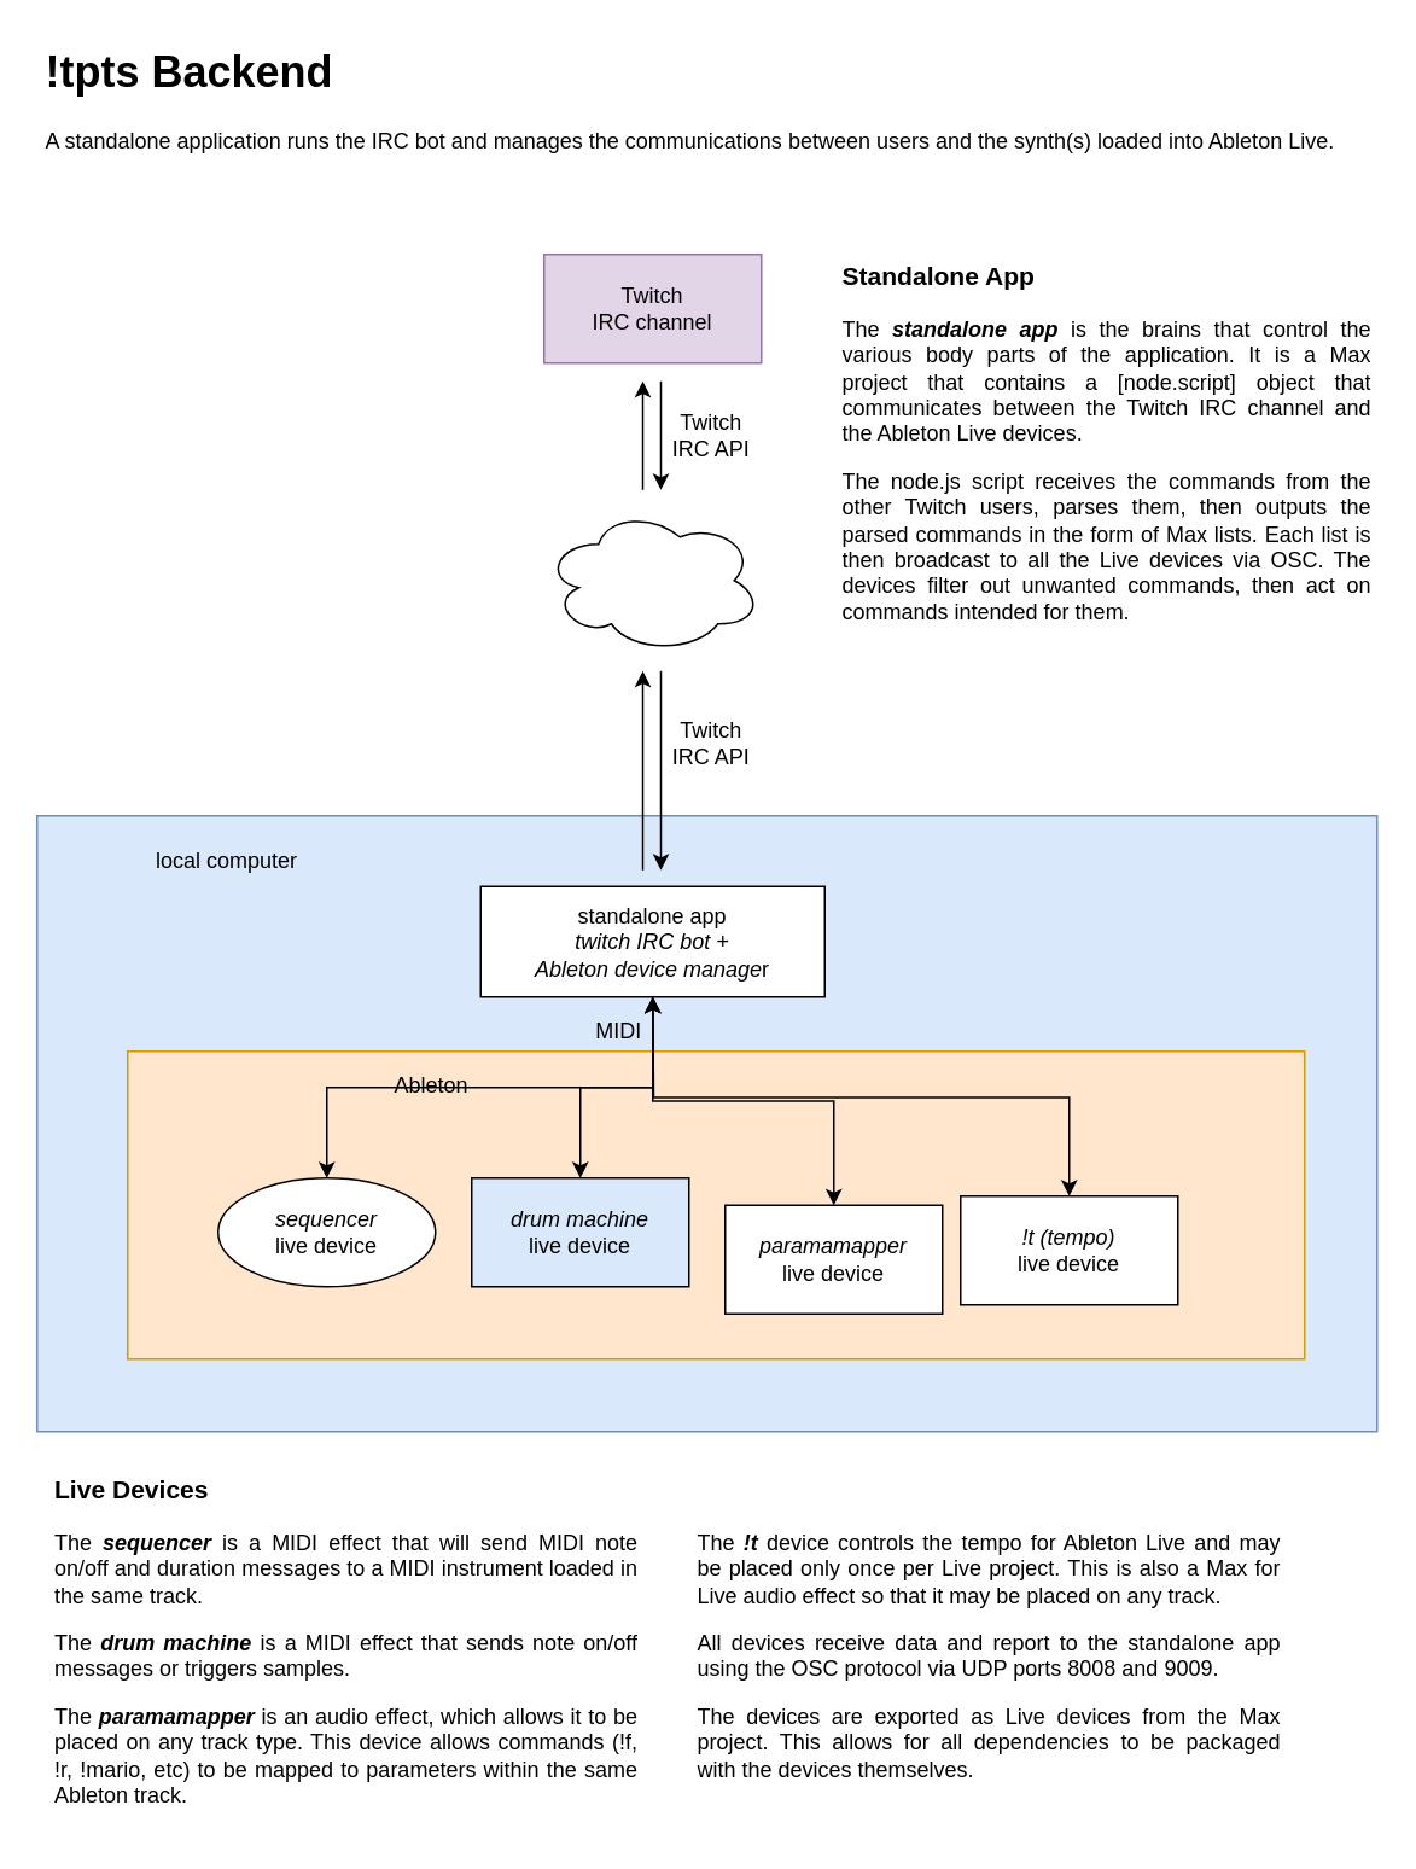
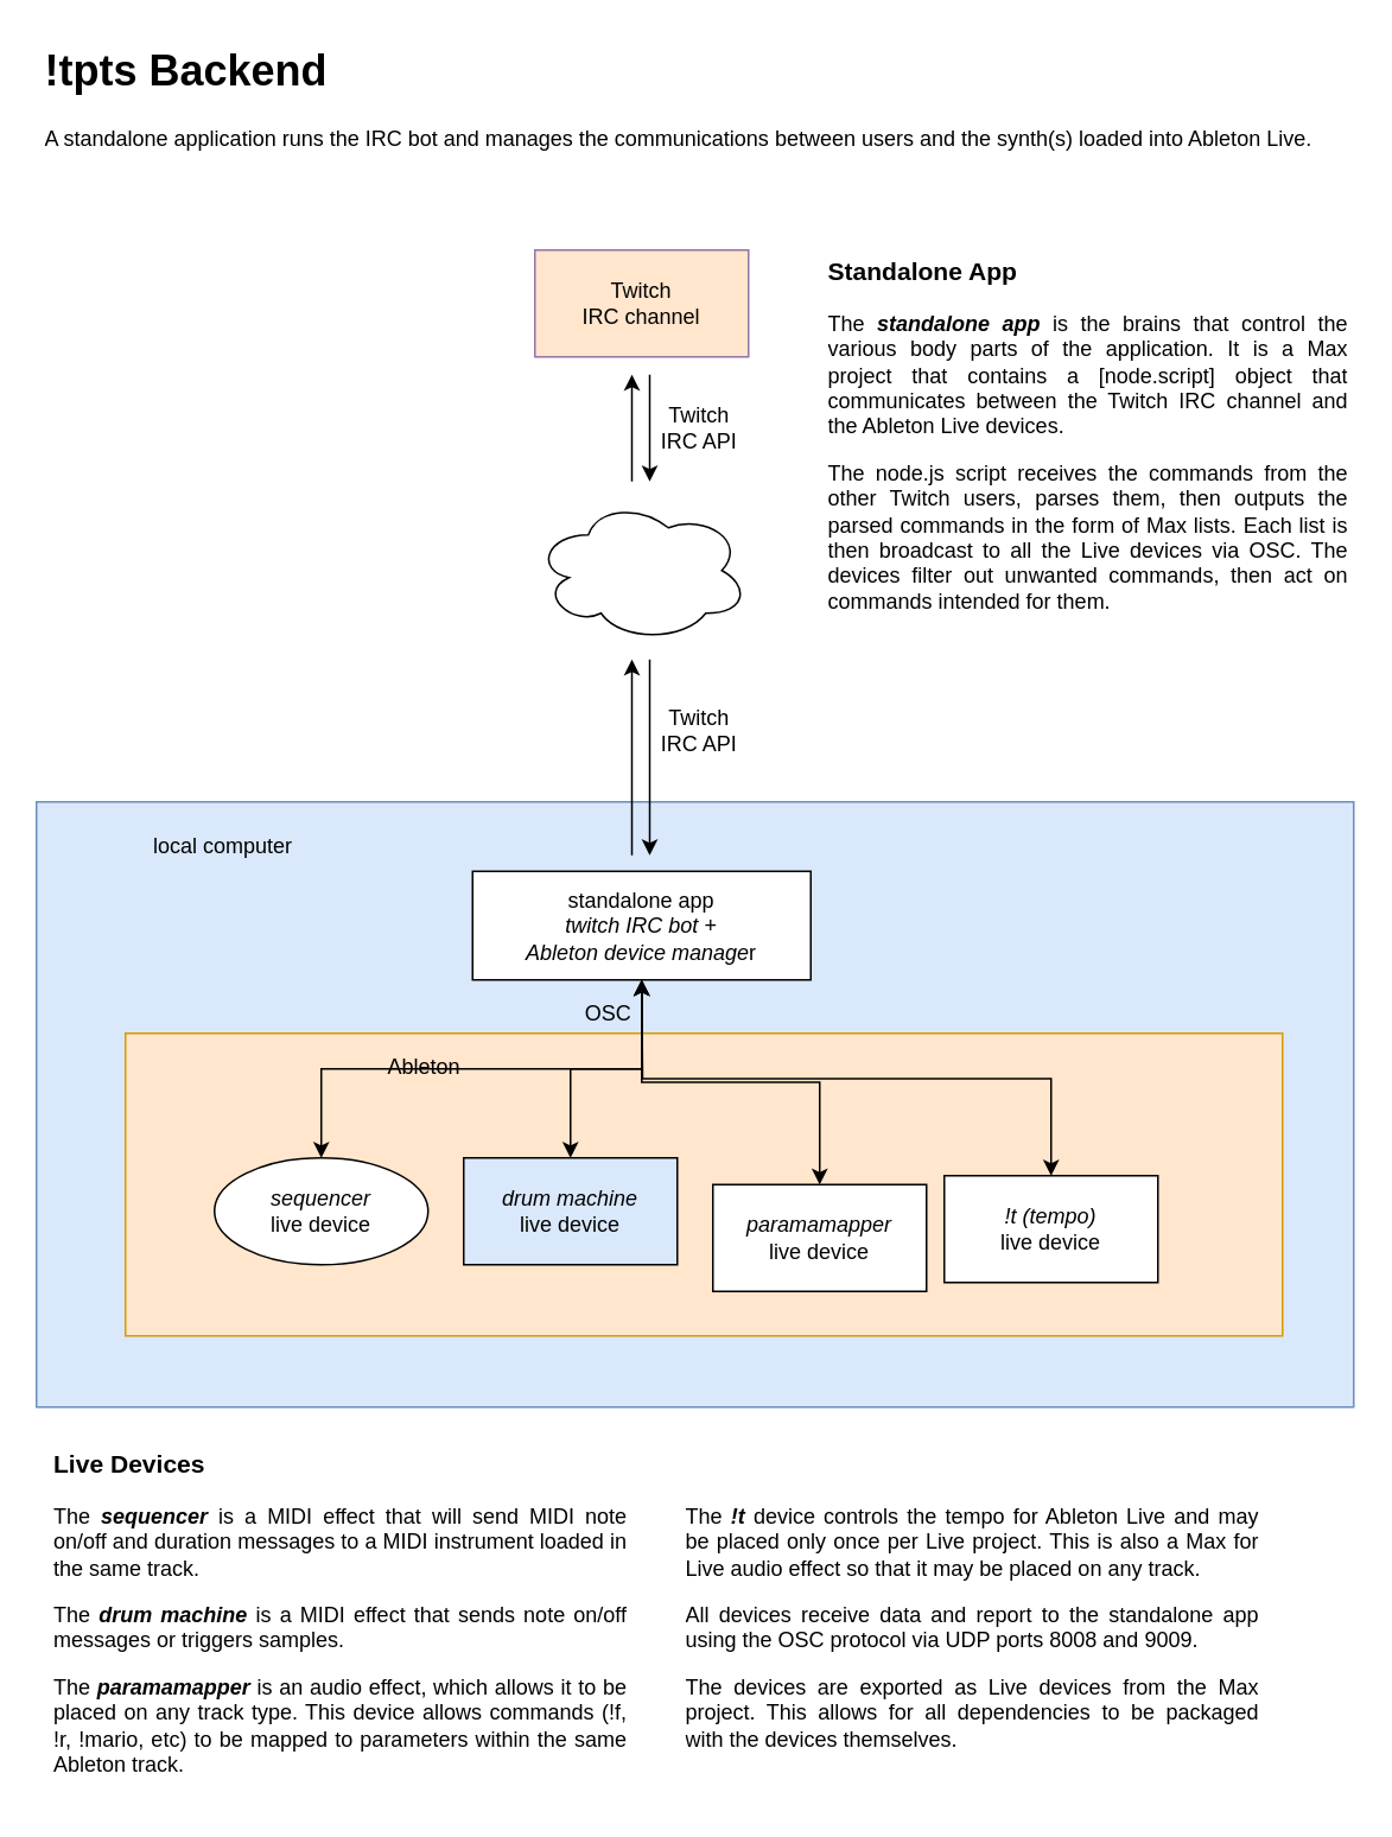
  <mxCell id="0" />
  <mxCell id="1" parent="0" />
  <mxCell id="2" value="" style="rounded=0;whiteSpace=wrap;html=1;align=left;fillColor=#dae8fc;strokeColor=#6c8ebf;" vertex="1" parent="1"><mxGeometry x="20" y="450" width="740" height="340" as="geometry" /></mxCell>
  <mxCell id="3" value="" style="rounded=0;whiteSpace=wrap;html=1;fillColor=#ffe6cc;strokeColor=#d79b00;" vertex="1" parent="1"><mxGeometry x="70" y="580" width="650" height="170" as="geometry" /></mxCell>
  <mxCell id="4" value="" style="ellipse;shape=cloud;whiteSpace=wrap;html=1;" vertex="1" parent="1"><mxGeometry x="300" y="280" width="120" height="80" as="geometry" /></mxCell>
- <mxCell id="5" value="Twitch&lt;br&gt;IRC channel" style="rounded=0;whiteSpace=wrap;html=1;fillColor=#e1d5e7;strokeColor=#9673a6;" vertex="1" parent="1"><mxGeometry x="300" y="140" width="120" height="60" as="geometry" /></mxCell>
+ <mxCell id="5" value="Twitch&lt;br&gt;IRC channel" style="rounded=0;whiteSpace=wrap;html=1;fillColor=#ffe6cc;strokeColor=#9673a6;" vertex="1" parent="1"><mxGeometry x="300" y="140" width="120" height="60" as="geometry" /></mxCell>
  <mxCell id="6" value="" style="endArrow=classic;html=1;" edge="1" parent="1"><mxGeometry width="50" height="50" relative="1" as="geometry"><mxPoint x="354.5" y="270" as="sourcePoint" /><mxPoint x="354.5" y="210" as="targetPoint" /></mxGeometry></mxCell>
  <mxCell id="7" value="" style="endArrow=classic;html=1;" edge="1" parent="1"><mxGeometry width="50" height="50" relative="1" as="geometry"><mxPoint x="364.5" y="210" as="sourcePoint" /><mxPoint x="364.5" y="270" as="targetPoint" /></mxGeometry></mxCell>
  <mxCell id="8" value="local computer" style="text;html=1;strokeColor=none;fillColor=none;align=center;verticalAlign=middle;whiteSpace=wrap;rounded=0;" vertex="1" parent="1"><mxGeometry x="65" y="465" width="120" height="20" as="geometry" /></mxCell>
  <mxCell id="9" style="edgeStyle=orthogonalEdgeStyle;rounded=0;orthogonalLoop=1;jettySize=auto;html=1;exitX=0.5;exitY=1;exitDx=0;exitDy=0;entryX=0.5;entryY=0;entryDx=0;entryDy=0;startArrow=classic;startFill=1;" edge="1" parent="1" source="10" target="16"><mxGeometry relative="1" as="geometry" /></mxCell>
  <mxCell id="10" value="standalone app&lt;br&gt;&lt;i&gt;twitch IRC bot +&lt;br&gt;Ableton device manage&lt;/i&gt;r" style="rounded=0;whiteSpace=wrap;html=1;" vertex="1" parent="1"><mxGeometry x="265" y="489" width="190" height="61" as="geometry" /></mxCell>
  <mxCell id="11" value="" style="group" vertex="1" connectable="0" parent="1"><mxGeometry x="354.5" y="370" width="10" height="110" as="geometry" /></mxCell>
  <mxCell id="12" value="" style="endArrow=classic;html=1;" edge="1" parent="11"><mxGeometry width="50" height="50" relative="1" as="geometry"><mxPoint y="110" as="sourcePoint" /><mxPoint as="targetPoint" /></mxGeometry></mxCell>
  <mxCell id="13" value="" style="endArrow=classic;html=1;" edge="1" parent="11"><mxGeometry width="50" height="50" relative="1" as="geometry"><mxPoint x="10" as="sourcePoint" /><mxPoint x="10" y="110" as="targetPoint" /></mxGeometry></mxCell>
  <mxCell id="14" value="Twitch IRC API" style="text;html=1;strokeColor=none;fillColor=none;align=center;verticalAlign=middle;whiteSpace=wrap;rounded=0;" vertex="1" parent="1"><mxGeometry x="364.5" y="390" width="55" height="40" as="geometry" /></mxCell>
  <mxCell id="15" value="Twitch IRC API" style="text;html=1;strokeColor=none;fillColor=none;align=center;verticalAlign=middle;whiteSpace=wrap;rounded=0;" vertex="1" parent="1"><mxGeometry x="365" y="220" width="55" height="40" as="geometry" /></mxCell>
  <mxCell id="16" value="&lt;i&gt;sequencer&lt;/i&gt;&lt;br&gt;live device" style="ellipse;whiteSpace=wrap;html=1;" vertex="1" parent="1"><mxGeometry x="120" y="650" width="120" height="60" as="geometry" /></mxCell>
  <mxCell id="17" value="Ableton" style="text;html=1;strokeColor=none;fillColor=none;align=center;verticalAlign=middle;whiteSpace=wrap;rounded=0;" vertex="1" parent="1"><mxGeometry x="198" y="589" width="80" height="20" as="geometry" /></mxCell>
  <mxCell id="18" style="edgeStyle=orthogonalEdgeStyle;rounded=0;orthogonalLoop=1;jettySize=auto;html=1;exitX=0.5;exitY=0;exitDx=0;exitDy=0;entryX=0.5;entryY=1;entryDx=0;entryDy=0;startArrow=classic;startFill=1;" edge="1" parent="1" source="19" target="10"><mxGeometry relative="1" as="geometry" /></mxCell>
  <mxCell id="19" value="&lt;i&gt;drum machine&lt;/i&gt;&lt;br&gt;live device" style="rounded=0;whiteSpace=wrap;html=1;fillColor=#dae8fc;" vertex="1" parent="1"><mxGeometry x="260" y="650" width="120" height="60" as="geometry" /></mxCell>
  <mxCell id="20" style="edgeStyle=orthogonalEdgeStyle;rounded=0;orthogonalLoop=1;jettySize=auto;html=1;exitX=0.5;exitY=0;exitDx=0;exitDy=0;entryX=0.5;entryY=1;entryDx=0;entryDy=0;startArrow=classic;startFill=1;" edge="1" parent="1" source="21" target="10"><mxGeometry relative="1" as="geometry" /></mxCell>
  <mxCell id="21" value="&lt;i&gt;paramamapper&lt;/i&gt;&lt;br&gt;live device" style="rounded=0;whiteSpace=wrap;html=1;" vertex="1" parent="1"><mxGeometry x="400" y="665" width="120" height="60" as="geometry" /></mxCell>
  <mxCell id="22" style="edgeStyle=orthogonalEdgeStyle;rounded=0;orthogonalLoop=1;jettySize=auto;html=1;exitX=0.5;exitY=0;exitDx=0;exitDy=0;startArrow=classic;startFill=1;" edge="1" parent="1" source="23"><mxGeometry relative="1" as="geometry"><mxPoint x="360" y="550" as="targetPoint" /></mxGeometry></mxCell>
  <mxCell id="23" value="&lt;i&gt;!t (tempo)&lt;/i&gt;&lt;br&gt;live device" style="rounded=0;whiteSpace=wrap;html=1;" vertex="1" parent="1"><mxGeometry x="530" y="660" width="120" height="60" as="geometry" /></mxCell>
- <mxCell id="24" value="MIDI" style="text;html=1;strokeColor=none;fillColor=none;align=center;verticalAlign=middle;whiteSpace=wrap;rounded=0;" vertex="1" parent="1"><mxGeometry x="314" y="549" width="55" height="40" as="geometry" /></mxCell>
+ <mxCell id="24" value="OSC" style="text;html=1;strokeColor=none;fillColor=none;align=center;verticalAlign=middle;whiteSpace=wrap;rounded=0;" vertex="1" parent="1"><mxGeometry x="314" y="549" width="55" height="40" as="geometry" /></mxCell>
  <mxCell id="25" value="&lt;h1&gt;!tpts Backend&lt;/h1&gt;&lt;p&gt;A standalone application runs the IRC bot and manages the communications between users and the synth(s) loaded into Ableton Live.&amp;nbsp;&lt;/p&gt;" style="text;html=1;strokeColor=none;fillColor=none;spacing=5;spacingTop=-20;whiteSpace=wrap;overflow=hidden;rounded=0;" vertex="1" parent="1"><mxGeometry x="20" y="20" width="740" height="120" as="geometry" /></mxCell>
  <mxCell id="26" value="&lt;h3 style=&quot;text-align: justify&quot;&gt;Live Devices&lt;/h3&gt;&lt;p style=&quot;text-align: justify&quot;&gt;The &lt;i&gt;&lt;b&gt;sequencer&lt;/b&gt;&lt;/i&gt; is a MIDI effect that will send MIDI note on/off and duration messages to a MIDI instrument loaded in the same track.&lt;br&gt;&lt;/p&gt;&lt;p style=&quot;text-align: justify&quot;&gt;The &lt;i&gt;&lt;b&gt;drum machine&lt;/b&gt;&lt;/i&gt; is a MIDI effect that sends note on/off messages or triggers samples.&lt;/p&gt;&lt;p style=&quot;text-align: justify&quot;&gt;The &lt;i&gt;&lt;b&gt;paramamapper&lt;/b&gt;&lt;/i&gt; is an audio effect, which allows it to be placed on any track type. This device allows commands (!f, !r, !mario, etc) to be mapped to parameters within the same Ableton track.&lt;/p&gt;&lt;p style=&quot;text-align: justify&quot;&gt;&lt;br&gt;&lt;/p&gt;" style="text;html=1;strokeColor=none;fillColor=none;spacing=5;spacingTop=-20;whiteSpace=wrap;overflow=hidden;rounded=0;" vertex="1" parent="1"><mxGeometry x="24.5" y="810" width="330" height="200" as="geometry" /></mxCell>
  <mxCell id="27" value="&lt;h3 style=&quot;text-align: justify&quot;&gt;&lt;br&gt;&lt;/h3&gt;&lt;p style=&quot;text-align: justify&quot;&gt;The &lt;b&gt;&lt;i&gt;!t&lt;/i&gt;&lt;/b&gt; device controls the tempo for Ableton Live and may be placed only once per Live project. This is also a Max for Live audio effect so that it may be placed on any track.&lt;/p&gt;&lt;p style=&quot;text-align: justify&quot;&gt;All devices receive data and report to the standalone app using the OSC protocol via UDP ports 8008 and 9009.&lt;/p&gt;&lt;p style=&quot;text-align: justify&quot;&gt;The devices are exported as Live devices from the Max project. This allows for all dependencies to be packaged with the devices themselves.&lt;/p&gt;" style="text;html=1;strokeColor=none;fillColor=none;spacing=5;spacingTop=-20;whiteSpace=wrap;overflow=hidden;rounded=0;" vertex="1" parent="1"><mxGeometry x="380" y="810" width="330" height="200" as="geometry" /></mxCell>
  <mxCell id="28" value="&lt;h3 style=&quot;text-align: justify&quot;&gt;Standalone App&lt;/h3&gt;&lt;p style=&quot;text-align: justify&quot;&gt;The &lt;i&gt;&lt;b&gt;standalone app&lt;/b&gt;&lt;/i&gt;&amp;nbsp;is the brains that control the various body parts of the application. It is a Max project that contains a [node.script] object that communicates between the Twitch IRC channel and the Ableton Live devices.&amp;nbsp;&lt;/p&gt;&lt;p style=&quot;text-align: justify&quot;&gt;The node.js script receives the commands from the other Twitch users, parses them, then outputs the parsed commands in the form of Max lists. Each list is then broadcast to all the Live devices via OSC. The devices filter out unwanted commands, then act on commands intended for them.&amp;nbsp;&lt;/p&gt;" style="text;html=1;strokeColor=none;fillColor=none;spacing=5;spacingTop=-20;whiteSpace=wrap;overflow=hidden;rounded=0;" vertex="1" parent="1"><mxGeometry x="460" y="140" width="300" height="210" as="geometry" /></mxCell>
